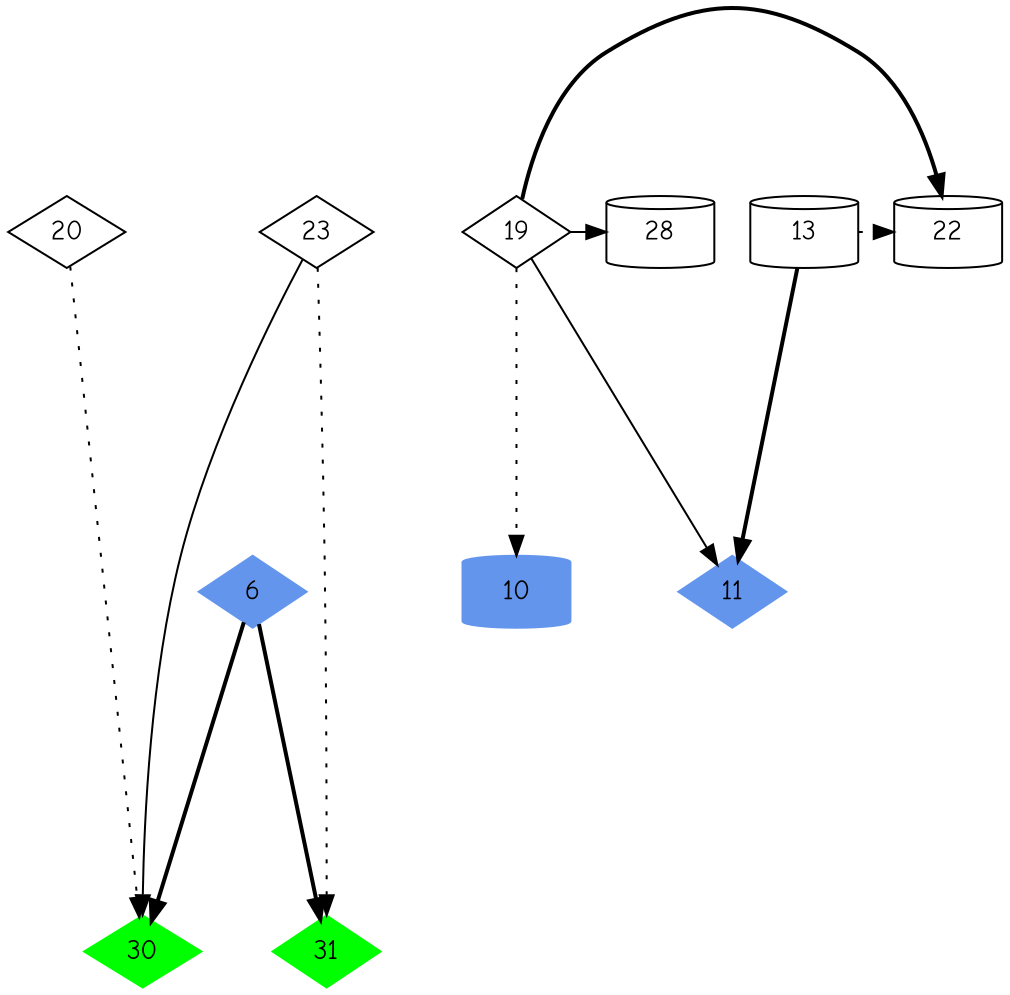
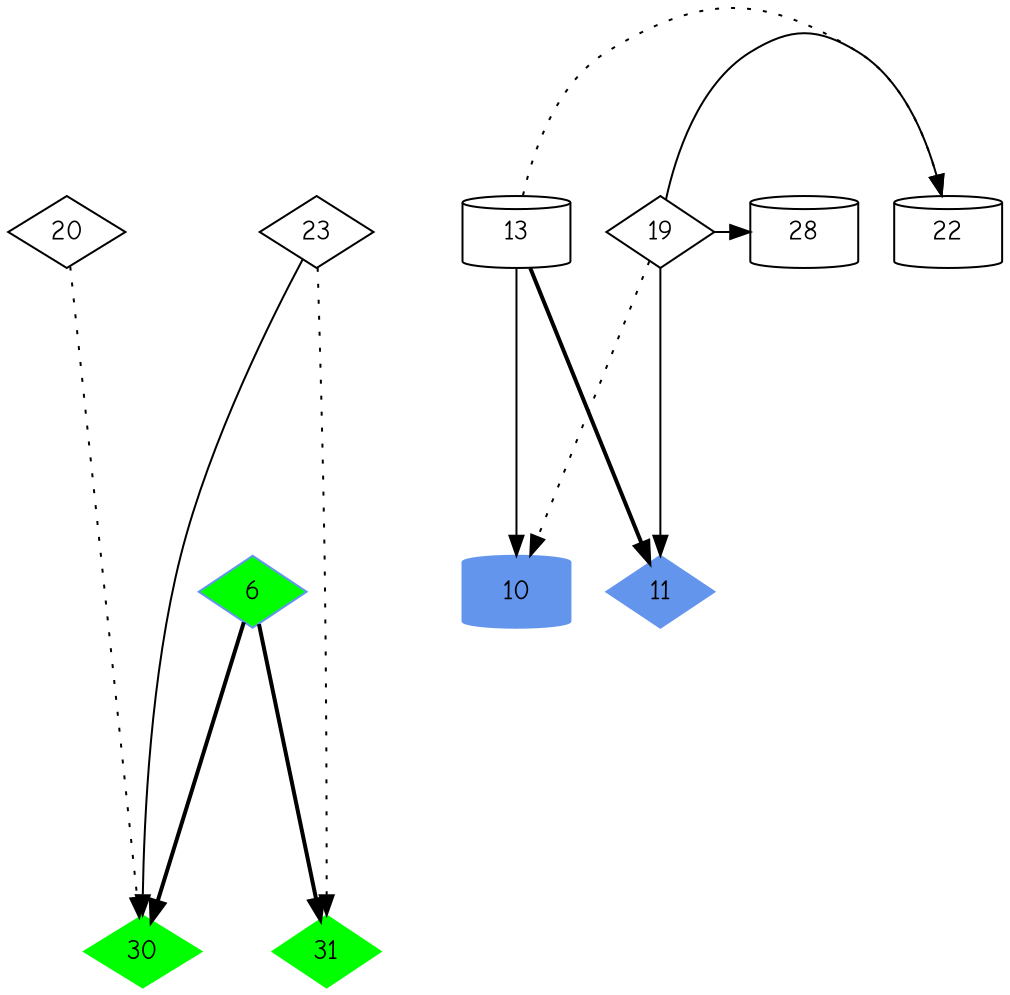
  digraph {
    fontname="Comic Neue"
    ranksep=2.0
    node [color=black fontname="Comic Neue" shape=diamond]
    edge [fontname="Comic Neue" style=solid]
-   6 [color=cornflowerblue style=filled]
+   6 [color=cornflowerblue style=filled fillcolor=green]
    10 [color=cornflowerblue shape=cylinder style=filled]
    11 [color=cornflowerblue style=filled]
    13 [shape=cylinder]
    19
    20
    22 [shape=cylinder]
    23
    28 [shape=cylinder]
    30 [color=green style=filled]
    31 [color=green style=filled]
    subgraph sub_1 {
      rank=same
      6
      10
      11
    }
    subgraph sub_2 {
      rank=same
      13
      19
      20
      22
      23
      28
    }
    subgraph sub_3 {
      rank=same
      30
      31
    }
    6 -> 30 [style=bold]
    6 -> 31 [style=bold]
+   13 -> 10
    13 -> 11 [style=bold]
    13 -> 22 [style=dotted]
    19 -> 10 [style=dotted]
    19 -> 11
-   19 -> 22 [style=bold]
+   19 -> 22
    19 -> 28
    20 -> 30 [style=dotted]
    23 -> 30
    23 -> 31 [style=dotted]
  }
